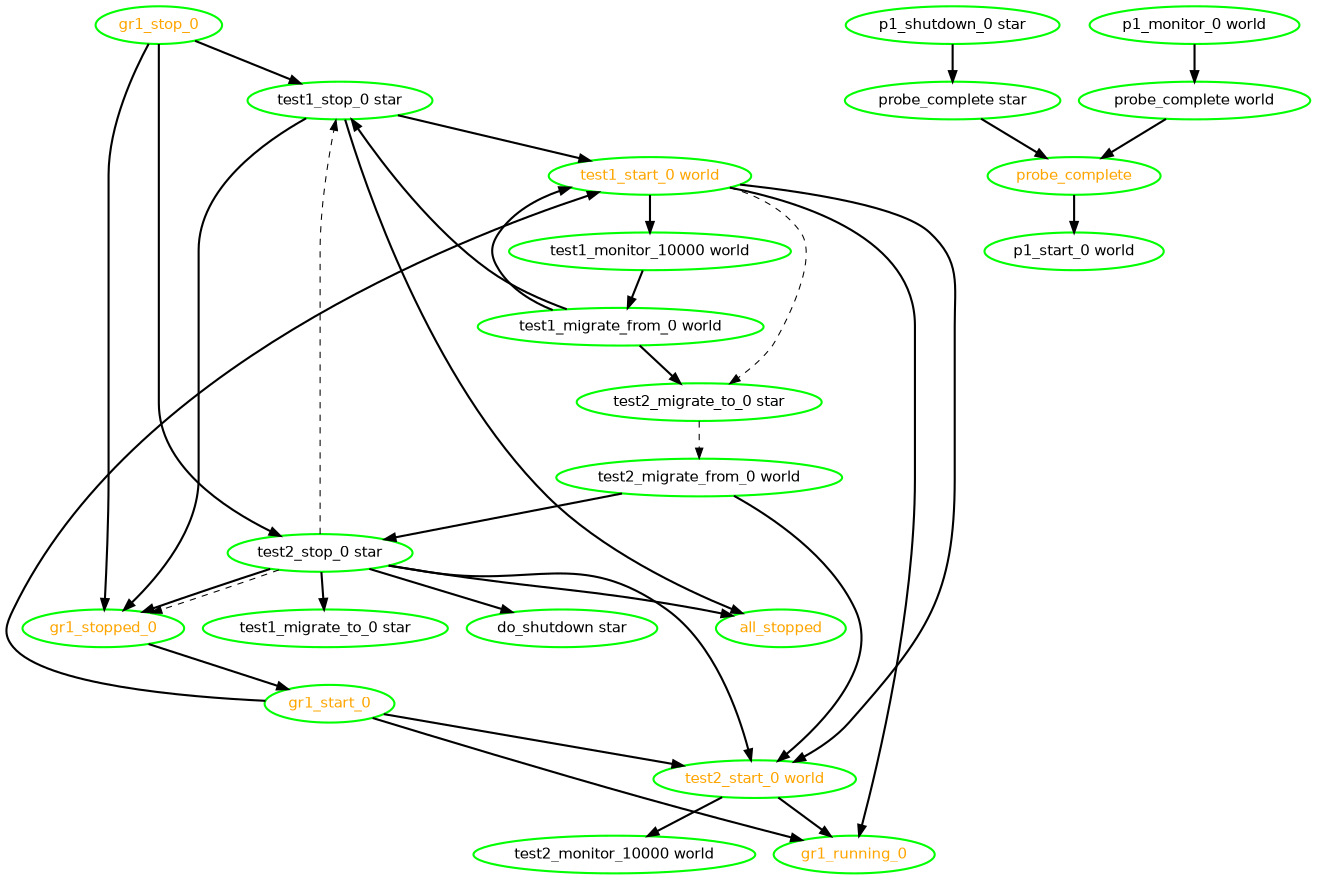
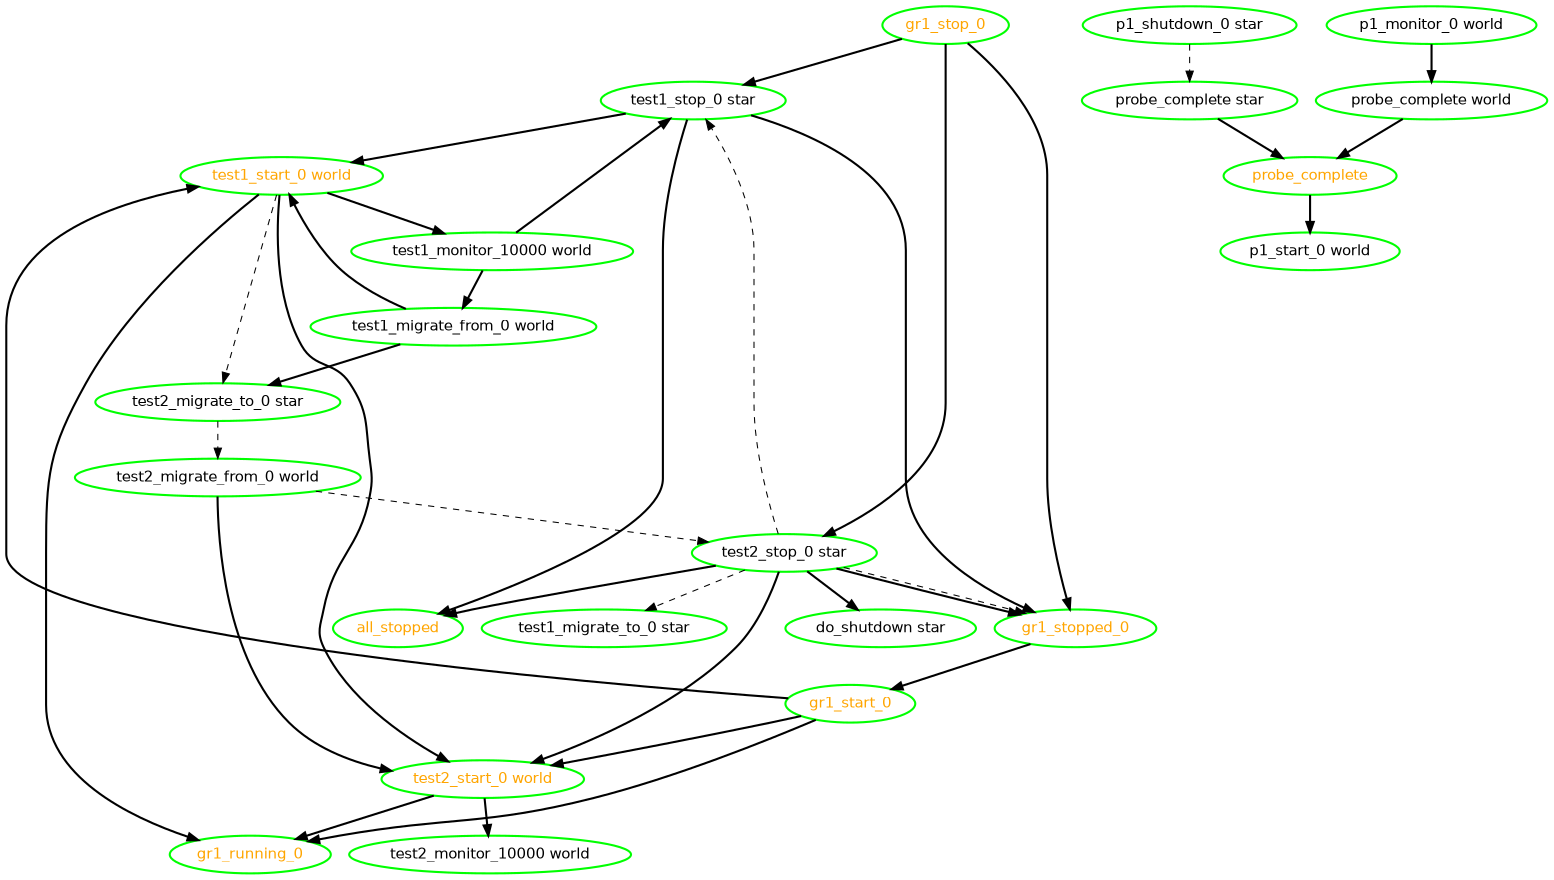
  digraph {
    fontname="DejaVu Sans"
    node [color=green fontcolor=black fontname="DejaVu Sans" style=bold]
    edge [fontname="DejaVu Sans" style=bold]
    all_stopped [fontcolor=orange]
    gr1_running_0 [fontcolor=orange]
    gr1_start_0 [fontcolor=orange]
    "test1_start_0 world" [fontcolor=orange]
    "test2_start_0 world" [fontcolor=orange]
    "test2_migrate_to_0 star"
    "test1_monitor_10000 world"
    "test2_monitor_10000 world"
    "test2_migrate_from_0 world"
    "test1_migrate_from_0 world"
    gr1_stop_0 [fontcolor=orange]
    gr1_stopped_0 [fontcolor=orange]
    "test1_stop_0 star"
    "test2_stop_0 star"
    "do_shutdown star"
    "test1_migrate_to_0 star"
    n17 [label="p1_shutdown_0 star"]
    "probe_complete star"
    probe_complete [fontcolor=orange]
    "p1_start_0 world"
    "p1_monitor_0 world"
    "probe_complete world"
    gr1_start_0 -> gr1_running_0
    gr1_start_0 -> "test1_start_0 world"
    gr1_start_0 -> "test2_start_0 world"
    "test1_start_0 world" -> gr1_running_0
    "test1_start_0 world" -> "test2_start_0 world"
    "test1_start_0 world" -> "test2_migrate_to_0 star" [style=dashed]
    "test1_start_0 world" -> "test1_monitor_10000 world"
    "test2_start_0 world" -> gr1_running_0
    "test2_start_0 world" -> "test2_monitor_10000 world"
    "test2_migrate_to_0 star" -> "test2_migrate_from_0 world" [style=dashed]
    "test1_monitor_10000 world" -> "test1_migrate_from_0 world"
    "test2_migrate_from_0 world" -> "test2_start_0 world"
-   "test2_migrate_from_0 world" -> "test2_stop_0 star"
+   "test2_migrate_from_0 world" -> "test2_stop_0 star" [style=dashed]
    "test1_migrate_from_0 world" -> "test1_start_0 world"
    "test1_migrate_from_0 world" -> "test2_migrate_to_0 star"
-   "test1_migrate_from_0 world" -> "test1_stop_0 star"
+   "test1_monitor_10000 world" -> "test1_stop_0 star"
    gr1_stop_0 -> gr1_stopped_0
    gr1_stop_0 -> "test1_stop_0 star"
    gr1_stop_0 -> "test2_stop_0 star"
    gr1_stopped_0 -> gr1_start_0
    "test1_stop_0 star" -> all_stopped
    "test1_stop_0 star" -> "test1_start_0 world"
    "test1_stop_0 star" -> gr1_stopped_0
    "test2_stop_0 star" -> all_stopped
    "test2_stop_0 star" -> "test2_start_0 world"
    "test2_stop_0 star" -> gr1_stopped_0
    "test2_stop_0 star" -> gr1_stopped_0 [style=dashed]
    "test2_stop_0 star" -> "test1_stop_0 star" [style=dashed]
    "test2_stop_0 star" -> "do_shutdown star"
-   "test2_stop_0 star" -> "test1_migrate_to_0 star"
-   n17 -> "probe_complete star"
+   "test2_stop_0 star" -> "test1_migrate_to_0 star" [style=dashed]
+   n17 -> "probe_complete star" [style=dashed]
    "probe_complete star" -> probe_complete
    probe_complete -> "p1_start_0 world"
    "p1_monitor_0 world" -> "probe_complete world"
    "probe_complete world" -> probe_complete
  }
